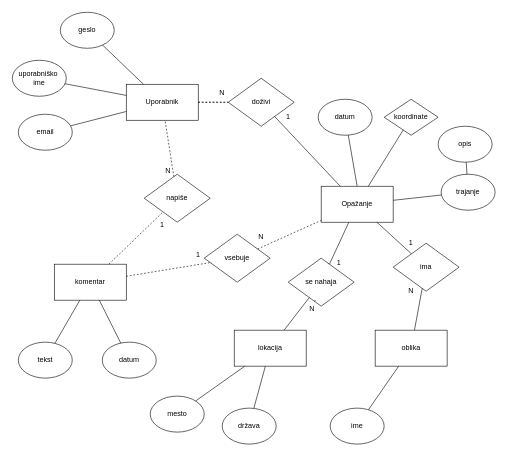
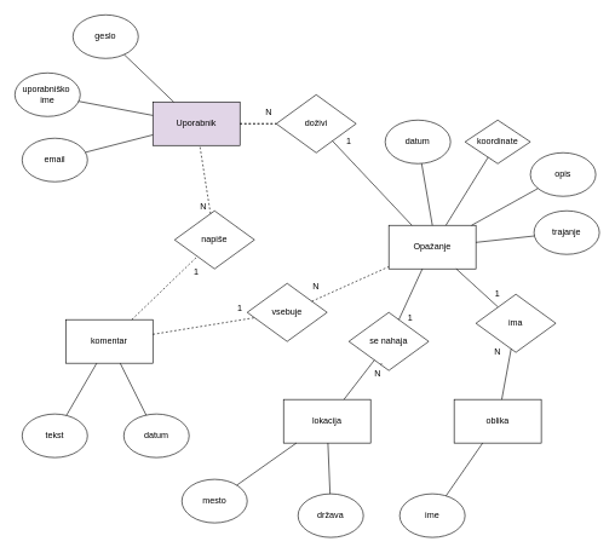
  <mxCell id="0" />
  <mxCell id="1" parent="0" />
- <mxCell id="2" value="&lt;div&gt;Uporabnik&lt;/div&gt;" style="rounded=0;whiteSpace=wrap;html=1;" vertex="1" parent="1"><mxGeometry x="210" y="140" width="120" height="60" as="geometry" /></mxCell>
+ <mxCell id="2" value="&lt;div&gt;Uporabnik&lt;/div&gt;" style="rounded=0;whiteSpace=wrap;html=1;fillColor=#e1d5e7;" vertex="1" parent="1"><mxGeometry x="210" y="140" width="120" height="60" as="geometry" /></mxCell>
  <mxCell id="3" value="" style="endArrow=none;html=1;rounded=0;exitX=0.444;exitY=0.5;exitDx=0;exitDy=0;exitPerimeter=0;" edge="1" parent="1" source="4" target="2"><mxGeometry width="50" height="50" relative="1" as="geometry"><mxPoint x="130" y="310" as="sourcePoint" /><mxPoint x="420" y="240" as="targetPoint" /></mxGeometry></mxCell>
  <mxCell id="4" value="&lt;div&gt;uporabniško&amp;nbsp;&lt;/div&gt;&lt;div&gt;ime&lt;/div&gt;" style="ellipse;whiteSpace=wrap;html=1;" vertex="1" parent="1"><mxGeometry x="20" y="100" width="90" height="60" as="geometry" /></mxCell>
  <mxCell id="5" value="email" style="ellipse;whiteSpace=wrap;html=1;" vertex="1" parent="1"><mxGeometry x="30" y="190" width="90" height="60" as="geometry" /></mxCell>
  <mxCell id="6" value="" style="endArrow=none;html=1;rounded=0;" edge="1" parent="1" source="5" target="2"><mxGeometry width="50" height="50" relative="1" as="geometry"><mxPoint x="370" y="290" as="sourcePoint" /><mxPoint x="420" y="240" as="targetPoint" /></mxGeometry></mxCell>
  <mxCell id="7" value="geslo" style="ellipse;whiteSpace=wrap;html=1;" vertex="1" parent="1"><mxGeometry x="100" y="20" width="90" height="60" as="geometry" /></mxCell>
  <mxCell id="8" value="" style="endArrow=none;html=1;rounded=0;" edge="1" parent="1" source="7" target="2"><mxGeometry width="50" height="50" relative="1" as="geometry"><mxPoint x="370" y="300" as="sourcePoint" /><mxPoint x="420" y="250" as="targetPoint" /></mxGeometry></mxCell>
  <mxCell id="9" value="doživi" style="rhombus;whiteSpace=wrap;html=1;" vertex="1" parent="1"><mxGeometry x="380" y="130" width="110" height="80" as="geometry" /></mxCell>
  <mxCell id="10" value="" style="endArrow=none;dashed=1;html=1;rounded=0;" edge="1" parent="1" source="2" target="9"><mxGeometry width="50" height="50" relative="1" as="geometry"><mxPoint x="370" y="310" as="sourcePoint" /><mxPoint x="420" y="260" as="targetPoint" /></mxGeometry></mxCell>
  <mxCell id="11" value="Opažanje" style="rounded=0;whiteSpace=wrap;html=1;" vertex="1" parent="1"><mxGeometry x="535" y="310" width="120" height="60" as="geometry" /></mxCell>
  <mxCell id="12" value="&lt;div&gt;1&lt;/div&gt;" style="text;html=1;align=center;verticalAlign=middle;whiteSpace=wrap;rounded=0;" vertex="1" parent="1"><mxGeometry x="450" y="180" width="60" height="30" as="geometry" /></mxCell>
  <mxCell id="13" value="datum" style="ellipse;whiteSpace=wrap;html=1;" vertex="1" parent="1"><mxGeometry x="530" y="165" width="90" height="60" as="geometry" /></mxCell>
  <mxCell id="14" value="mesto" style="ellipse;whiteSpace=wrap;html=1;" vertex="1" parent="1"><mxGeometry x="250" y="660" width="90" height="60" as="geometry" /></mxCell>
- <mxCell id="15" value="država" style="ellipse;whiteSpace=wrap;html=1;" vertex="1" parent="1"><mxGeometry x="370" y="680" width="90" height="60" as="geometry" /></mxCell>
+ <mxCell id="15" value="država" style="ellipse;whiteSpace=wrap;html=1;" vertex="1" parent="1"><mxGeometry x="410" y="680" width="90" height="60" as="geometry" /></mxCell>
  <mxCell id="16" value="" style="endArrow=none;dashed=1;html=1;rounded=0;" edge="1" parent="1" source="2" target="9"><mxGeometry width="50" height="50" relative="1" as="geometry"><mxPoint x="330" y="170" as="sourcePoint" /><mxPoint x="380" y="170" as="targetPoint" /></mxGeometry></mxCell>
  <mxCell id="17" value="&lt;div&gt;N&lt;/div&gt;" style="text;html=1;align=center;verticalAlign=middle;whiteSpace=wrap;rounded=0;" vertex="1" parent="1"><mxGeometry x="340" y="140" width="60" height="30" as="geometry" /></mxCell>
  <mxCell id="18" value="" style="endArrow=none;html=1;rounded=0;exitX=0.5;exitY=0;exitDx=0;exitDy=0;" edge="1" parent="1" source="11" target="13"><mxGeometry width="50" height="50" relative="1" as="geometry"><mxPoint x="400" y="320" as="sourcePoint" /><mxPoint x="450" y="270" as="targetPoint" /></mxGeometry></mxCell>
  <mxCell id="19" value="" style="endArrow=none;html=1;rounded=0;" edge="1" parent="1" source="47" target="11"><mxGeometry width="50" height="50" relative="1" as="geometry"><mxPoint x="684.988" y="600.752" as="sourcePoint" /><mxPoint x="590" y="350" as="targetPoint" /></mxGeometry></mxCell>
  <mxCell id="20" value="trajanje" style="ellipse;whiteSpace=wrap;html=1;" vertex="1" parent="1"><mxGeometry x="735" y="290" width="90" height="60" as="geometry" /></mxCell>
  <mxCell id="21" value="" style="endArrow=none;html=1;rounded=0;" edge="1" parent="1" source="20" target="11"><mxGeometry width="50" height="50" relative="1" as="geometry"><mxPoint x="540" y="420" as="sourcePoint" /><mxPoint x="590" y="370" as="targetPoint" /></mxGeometry></mxCell>
  <mxCell id="22" value="opis" style="ellipse;whiteSpace=wrap;html=1;" vertex="1" parent="1"><mxGeometry x="730" y="210" width="90" height="60" as="geometry" /></mxCell>
- <mxCell id="23" value="" style="endArrow=none;html=1;rounded=0;" edge="1" parent="1" source="22" target="20"><mxGeometry width="50" height="50" relative="1" as="geometry"><mxPoint x="540" y="420" as="sourcePoint" /><mxPoint x="590" y="370" as="targetPoint" /></mxGeometry></mxCell>
+ <mxCell id="23" value="" style="endArrow=none;html=1;rounded=0;" edge="1" parent="1" source="22" target="11"><mxGeometry width="50" height="50" relative="1" as="geometry"><mxPoint x="540" y="420" as="sourcePoint" /><mxPoint x="590" y="370" as="targetPoint" /></mxGeometry></mxCell>
  <mxCell id="24" value="koordinate" style="rhombus;whiteSpace=wrap;html=1;" vertex="1" parent="1"><mxGeometry x="640" y="165" width="90" height="60" as="geometry" /></mxCell>
  <mxCell id="25" value="" style="endArrow=none;html=1;rounded=0;" edge="1" parent="1" source="11" target="24"><mxGeometry width="50" height="50" relative="1" as="geometry"><mxPoint x="620" y="340" as="sourcePoint" /><mxPoint x="590" y="370" as="targetPoint" /></mxGeometry></mxCell>
  <mxCell id="26" value="komentar" style="rounded=0;whiteSpace=wrap;html=1;" vertex="1" parent="1"><mxGeometry x="90" y="440" width="120" height="60" as="geometry" /></mxCell>
  <mxCell id="27" value="" style="endArrow=none;dashed=1;html=1;rounded=0;" edge="1" parent="1" source="26" target="28"><mxGeometry width="50" height="50" relative="1" as="geometry"><mxPoint x="430" y="450" as="sourcePoint" /><mxPoint x="190" y="290" as="targetPoint" /></mxGeometry></mxCell>
  <mxCell id="28" value="&lt;div&gt;napiše&lt;/div&gt;" style="rhombus;whiteSpace=wrap;html=1;" vertex="1" parent="1"><mxGeometry x="240" y="290" width="110" height="80" as="geometry" /></mxCell>
  <mxCell id="29" value="N" style="text;html=1;align=center;verticalAlign=middle;whiteSpace=wrap;rounded=0;" vertex="1" parent="1"><mxGeometry x="250" y="270" width="60" height="30" as="geometry" /></mxCell>
  <mxCell id="30" value="&lt;div&gt;1&lt;/div&gt;" style="text;html=1;align=center;verticalAlign=middle;whiteSpace=wrap;rounded=0;" vertex="1" parent="1"><mxGeometry x="240" y="360" width="60" height="30" as="geometry" /></mxCell>
  <mxCell id="31" value="" style="endArrow=none;dashed=1;html=1;rounded=0;" edge="1" parent="1" source="28" target="2"><mxGeometry width="50" height="50" relative="1" as="geometry"><mxPoint x="310" y="300" as="sourcePoint" /><mxPoint x="360" y="250" as="targetPoint" /></mxGeometry></mxCell>
  <mxCell id="32" value="vsebuje" style="rhombus;whiteSpace=wrap;html=1;" vertex="1" parent="1"><mxGeometry x="340" y="390" width="110" height="80" as="geometry" /></mxCell>
  <mxCell id="33" value="" style="endArrow=none;dashed=1;html=1;rounded=0;" edge="1" parent="1" source="32" target="11"><mxGeometry width="50" height="50" relative="1" as="geometry"><mxPoint x="350" y="360" as="sourcePoint" /><mxPoint x="400" y="310" as="targetPoint" /></mxGeometry></mxCell>
  <mxCell id="34" value="" style="endArrow=none;dashed=1;html=1;rounded=0;" edge="1" parent="1" source="26" target="32"><mxGeometry width="50" height="50" relative="1" as="geometry"><mxPoint x="350" y="360" as="sourcePoint" /><mxPoint x="400" y="310" as="targetPoint" /></mxGeometry></mxCell>
  <mxCell id="35" value="N" style="text;html=1;align=center;verticalAlign=middle;whiteSpace=wrap;rounded=0;" vertex="1" parent="1"><mxGeometry x="405" y="380" width="60" height="30" as="geometry" /></mxCell>
  <mxCell id="36" value="1" style="text;html=1;align=center;verticalAlign=middle;whiteSpace=wrap;rounded=0;" vertex="1" parent="1"><mxGeometry x="300" y="410" width="60" height="30" as="geometry" /></mxCell>
  <mxCell id="37" value="lokacija" style="rounded=0;whiteSpace=wrap;html=1;" vertex="1" parent="1"><mxGeometry x="390" y="550" width="120" height="60" as="geometry" /></mxCell>
  <mxCell id="38" value="se nahaja" style="rhombus;whiteSpace=wrap;html=1;" vertex="1" parent="1"><mxGeometry x="480" y="430" width="110" height="80" as="geometry" /></mxCell>
  <mxCell id="39" value="" style="endArrow=none;html=1;rounded=0;" edge="1" parent="1" source="9" target="11"><mxGeometry width="50" height="50" relative="1" as="geometry"><mxPoint x="470" y="360" as="sourcePoint" /><mxPoint x="520" y="310" as="targetPoint" /></mxGeometry></mxCell>
  <mxCell id="40" value="" style="endArrow=none;html=1;rounded=0;" edge="1" parent="1" source="38" target="11"><mxGeometry width="50" height="50" relative="1" as="geometry"><mxPoint x="480" y="480" as="sourcePoint" /><mxPoint x="595" y="350" as="targetPoint" /></mxGeometry></mxCell>
  <mxCell id="41" value="&lt;div&gt;1&lt;/div&gt;&lt;div&gt;&lt;br&gt;&lt;/div&gt;" style="text;html=1;align=center;verticalAlign=middle;whiteSpace=wrap;rounded=0;" vertex="1" parent="1"><mxGeometry x="535" y="430" width="60" height="30" as="geometry" /></mxCell>
  <mxCell id="42" value="" style="endArrow=none;dashed=1;html=1;rounded=0;" edge="1" parent="1" source="43" target="38"><mxGeometry width="50" height="50" relative="1" as="geometry"><mxPoint x="480" y="480" as="sourcePoint" /><mxPoint x="530" y="430" as="targetPoint" /></mxGeometry></mxCell>
  <mxCell id="43" value="N" style="text;html=1;align=center;verticalAlign=middle;whiteSpace=wrap;rounded=0;" vertex="1" parent="1"><mxGeometry x="490" y="500" width="60" height="30" as="geometry" /></mxCell>
  <mxCell id="44" value="" style="endArrow=none;html=1;rounded=0;" edge="1" parent="1" source="14" target="37"><mxGeometry width="50" height="50" relative="1" as="geometry"><mxPoint x="480" y="690" as="sourcePoint" /><mxPoint x="530" y="640" as="targetPoint" /></mxGeometry></mxCell>
  <mxCell id="45" value="" style="endArrow=none;html=1;rounded=0;" edge="1" parent="1" source="15" target="37"><mxGeometry width="50" height="50" relative="1" as="geometry"><mxPoint x="480" y="690" as="sourcePoint" /><mxPoint x="530" y="640" as="targetPoint" /></mxGeometry></mxCell>
  <mxCell id="46" value="&lt;div&gt;oblika&lt;/div&gt;" style="rounded=0;whiteSpace=wrap;html=1;" vertex="1" parent="1"><mxGeometry x="625" y="550" width="120" height="60" as="geometry" /></mxCell>
  <mxCell id="47" value="ima" style="rhombus;whiteSpace=wrap;html=1;" vertex="1" parent="1"><mxGeometry x="655" y="405" width="110" height="80" as="geometry" /></mxCell>
  <mxCell id="48" value="" style="endArrow=none;html=1;rounded=0;" edge="1" parent="1" source="46" target="47"><mxGeometry width="50" height="50" relative="1" as="geometry"><mxPoint x="580" y="480" as="sourcePoint" /><mxPoint x="630" y="430" as="targetPoint" /></mxGeometry></mxCell>
  <mxCell id="49" value="" style="endArrow=none;html=1;rounded=0;" edge="1" parent="1" source="37" target="38"><mxGeometry width="50" height="50" relative="1" as="geometry"><mxPoint x="580" y="480" as="sourcePoint" /><mxPoint x="630" y="430" as="targetPoint" /></mxGeometry></mxCell>
  <mxCell id="50" value="&lt;div&gt;ime&lt;/div&gt;" style="ellipse;whiteSpace=wrap;html=1;" vertex="1" parent="1"><mxGeometry x="550" y="680" width="90" height="60" as="geometry" /></mxCell>
  <mxCell id="51" value="" style="endArrow=none;html=1;rounded=0;" edge="1" parent="1" source="50" target="46"><mxGeometry width="50" height="50" relative="1" as="geometry"><mxPoint x="580" y="560" as="sourcePoint" /><mxPoint x="630" y="510" as="targetPoint" /></mxGeometry></mxCell>
  <mxCell id="52" value="1" style="text;html=1;align=center;verticalAlign=middle;whiteSpace=wrap;rounded=0;" vertex="1" parent="1"><mxGeometry x="655" y="390" width="60" height="30" as="geometry" /></mxCell>
  <mxCell id="53" value="&lt;div&gt;N&lt;/div&gt;" style="text;html=1;align=center;verticalAlign=middle;whiteSpace=wrap;rounded=0;" vertex="1" parent="1"><mxGeometry x="655" y="470" width="60" height="30" as="geometry" /></mxCell>
  <mxCell id="54" value="tekst" style="ellipse;whiteSpace=wrap;html=1;" vertex="1" parent="1"><mxGeometry x="30" y="570" width="90" height="60" as="geometry" /></mxCell>
  <mxCell id="55" value="" style="endArrow=none;html=1;rounded=0;" edge="1" parent="1" source="54" target="26"><mxGeometry width="50" height="50" relative="1" as="geometry"><mxPoint x="180" y="580" as="sourcePoint" /><mxPoint x="230" y="530" as="targetPoint" /></mxGeometry></mxCell>
  <mxCell id="56" value="datum" style="ellipse;whiteSpace=wrap;html=1;" vertex="1" parent="1"><mxGeometry x="170" y="570" width="90" height="60" as="geometry" /></mxCell>
  <mxCell id="57" value="" style="endArrow=none;html=1;rounded=0;" edge="1" parent="1" source="56" target="26"><mxGeometry width="50" height="50" relative="1" as="geometry"><mxPoint x="180" y="580" as="sourcePoint" /><mxPoint x="230" y="530" as="targetPoint" /></mxGeometry></mxCell>
